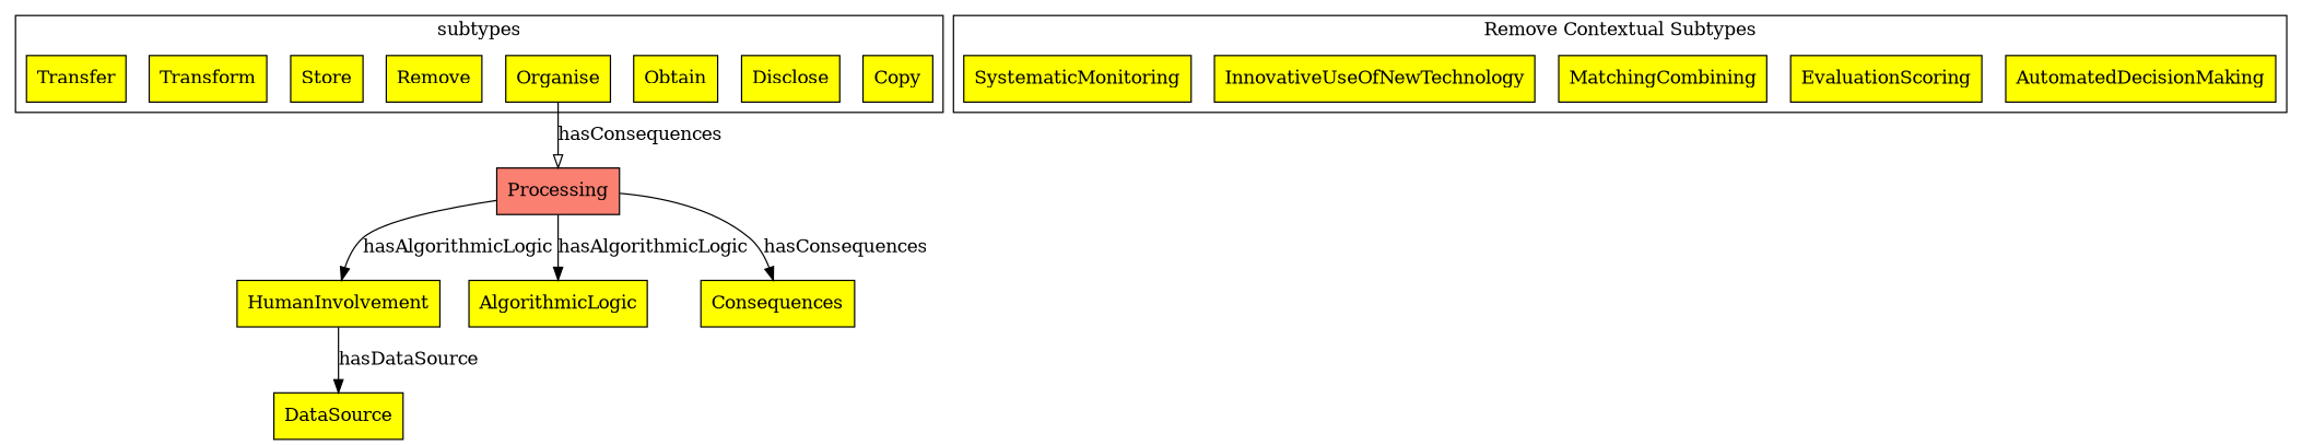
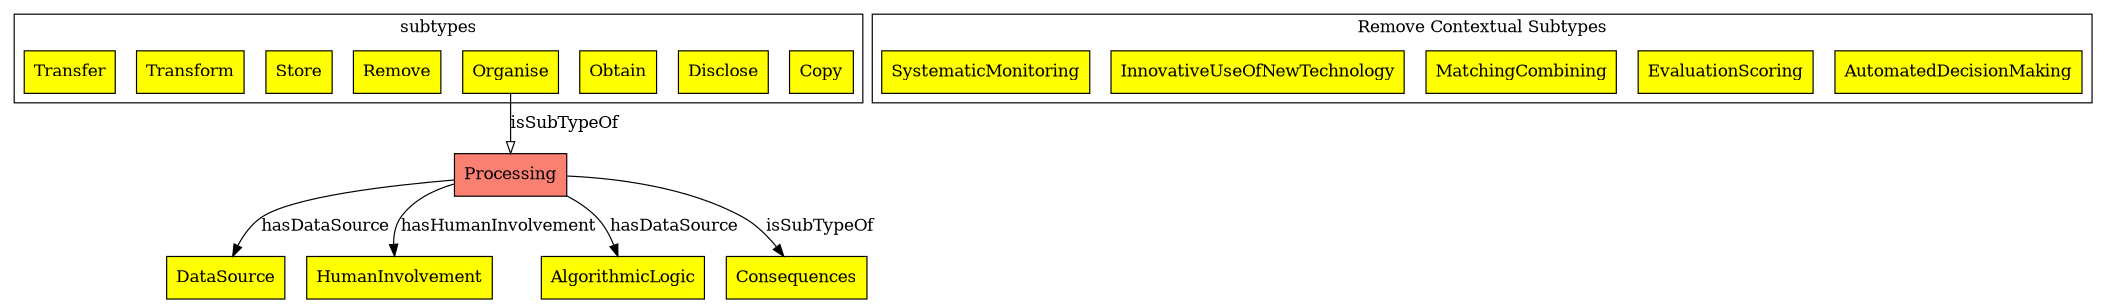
  digraph {
    compound=true
    node [fillcolor=yellow shape=rect style=filled]
    Copy
    Disclose
    Obtain
    Organise
    Remove
    Store
    Transform
    Transfer
    AutomatedDecisionMaking
    EvaluationScoring
    MatchingCombining
    InnovativeUseOfNewTechnology
    SystematicMonitoring
    n14 [fillcolor=salmon label=Processing]
    DataSource
    HumanInvolvement
    AlgorithmicLogic
    Consequences
    subgraph cluster_1 {
      label=subtypes
      Copy
      Disclose
      Obtain
      Organise
      Remove
      Store
      Transform
      Transfer
    }
    subgraph cluster_2 {
      label="Remove Contextual Subtypes"
      rank=min
      AutomatedDecisionMaking
      EvaluationScoring
      MatchingCombining
      InnovativeUseOfNewTechnology
      SystematicMonitoring
    }
-   Organise -> n14 [arrowhead=onormal label=hasConsequences]
-   HumanInvolvement -> DataSource [label=hasDataSource]
-   n14 -> HumanInvolvement [label=hasAlgorithmicLogic]
-   n14 -> AlgorithmicLogic [label=hasAlgorithmicLogic]
-   n14 -> Consequences [label=hasConsequences]
+   Organise -> n14 [arrowhead=onormal label=isSubTypeOf]
+   n14 -> DataSource [label=hasDataSource]
+   n14 -> HumanInvolvement [label=hasHumanInvolvement]
+   n14 -> AlgorithmicLogic [label=hasDataSource]
+   n14 -> Consequences [label=isSubTypeOf]
  }
